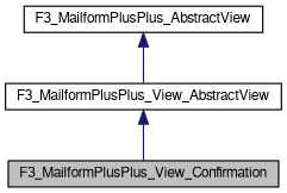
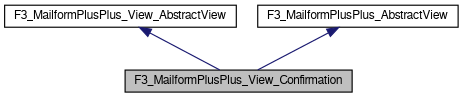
  digraph {
    node [color=black fillcolor=white fontname=FreeSans fontsize=10 shape=record style=filled]
    edge [color=midnightblue dir=back fontname=FreeSans fontsize=10 labelfontname=FreeSans labelfontsize=10 style=solid]
    n1 [fillcolor=grey75 fontcolor=black height=0.2 label=F3_MailformPlusPlus_View_Confirmation width=0.4]
    n2 [height=0.2 label=F3_MailformPlusPlus_View_AbstractView width=0.4]
    n3 [height=0.2 label=F3_MailformPlusPlus_AbstractView width=0.4]
    n2 -> n1
-   n3 -> n2
+   n3 -> n1
  }
